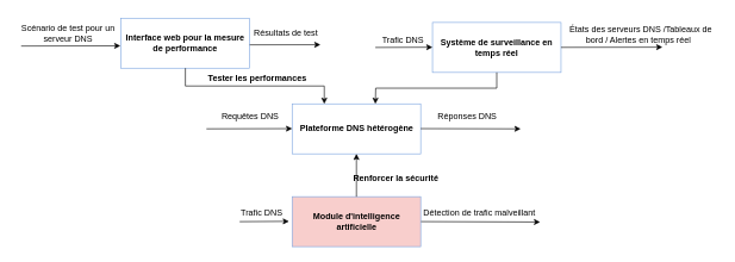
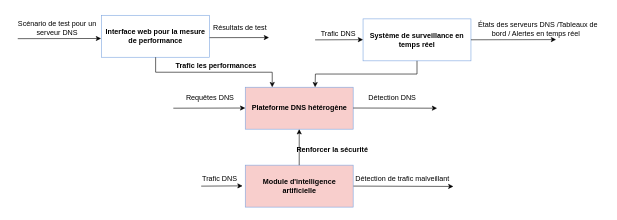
  <mxCell id="0" />
  <mxCell id="1" parent="0" />
- <mxCell id="2" value="&lt;b&gt;Plateforme DNS hétérogène&lt;/b&gt;" style="rounded=0;whiteSpace=wrap;html=1;strokeColor=#7EA6E0;" vertex="1" parent="1"><mxGeometry x="408.5" y="145" width="180" height="70" as="geometry" /></mxCell>
+ <mxCell id="2" value="&lt;b&gt;Plateforme DNS hétérogène&lt;/b&gt;" style="rounded=0;whiteSpace=wrap;html=1;strokeColor=#7EA6E0;fillColor=#f8cecc;" vertex="1" parent="1"><mxGeometry x="408.5" y="145" width="180" height="70" as="geometry" /></mxCell>
  <mxCell id="3" value="&lt;b&gt;Interface web pour la mesure de performance&lt;/b&gt;" style="rounded=0;whiteSpace=wrap;html=1;fillColor=#FFFFFF;strokeColor=#7EA6E0;" vertex="1" parent="1"><mxGeometry x="169" y="25" width="180" height="70" as="geometry" /></mxCell>
  <mxCell id="4" value="&lt;b&gt;Système de surveillance en temps réel&lt;/b&gt;" style="rounded=0;whiteSpace=wrap;html=1;strokeColor=#7EA6E0;" vertex="1" parent="1"><mxGeometry x="605" y="31" width="180" height="70" as="geometry" /></mxCell>
  <mxCell id="5" value="&lt;b&gt;Module d'intelligence artificielle&lt;/b&gt;" style="rounded=0;whiteSpace=wrap;html=1;strokeColor=#7EA6E0;fillColor=#f8cecc;" vertex="1" parent="1"><mxGeometry x="408.5" y="275" width="180" height="70" as="geometry" /></mxCell>
  <mxCell id="6" value="" style="endArrow=classic;html=1;rounded=0;" edge="1" parent="1"><mxGeometry width="50" height="50" relative="1" as="geometry"><mxPoint x="288.5" y="180" as="sourcePoint" /><mxPoint x="408.5" y="179.7" as="targetPoint" /></mxGeometry></mxCell>
  <mxCell id="7" value="" style="endArrow=classic;html=1;rounded=0;" edge="1" parent="1"><mxGeometry width="50" height="50" relative="1" as="geometry"><mxPoint x="588.5" y="179.7" as="sourcePoint" /><mxPoint x="728.5" y="180" as="targetPoint" /></mxGeometry></mxCell>
  <mxCell id="8" value="Requêtes DNS" style="text;html=1;align=center;verticalAlign=middle;whiteSpace=wrap;rounded=0;" vertex="1" parent="1"><mxGeometry x="285" y="148" width="130" height="30" as="geometry" /></mxCell>
- <mxCell id="9" value="Réponses DNS" style="text;html=1;align=center;verticalAlign=middle;whiteSpace=wrap;rounded=0;" vertex="1" parent="1"><mxGeometry x="588.5" y="148" width="130" height="30" as="geometry" /></mxCell>
+ <mxCell id="9" value="Détection DNS" style="text;html=1;align=center;verticalAlign=middle;whiteSpace=wrap;rounded=0;" vertex="1" parent="1"><mxGeometry x="588.5" y="148" width="130" height="30" as="geometry" /></mxCell>
  <mxCell id="10" value="" style="endArrow=classic;html=1;rounded=0;" edge="1" parent="1"><mxGeometry width="50" height="50" relative="1" as="geometry"><mxPoint x="29" y="64" as="sourcePoint" /><mxPoint x="168" y="63.7" as="targetPoint" /></mxGeometry></mxCell>
  <mxCell id="11" value="Scénario de test pour un serveur DNS" style="text;html=1;align=center;verticalAlign=middle;whiteSpace=wrap;rounded=0;" vertex="1" parent="1"><mxGeometry x="20" y="31" width="150" height="30" as="geometry" /></mxCell>
  <mxCell id="12" value="Résultats de test" style="text;html=1;align=center;verticalAlign=middle;whiteSpace=wrap;rounded=0;" vertex="1" parent="1"><mxGeometry x="330" y="31" width="140" height="30" as="geometry" /></mxCell>
  <mxCell id="13" value="" style="endArrow=classic;html=1;rounded=0;entryX=0.844;entryY=1.039;entryDx=0;entryDy=0;entryPerimeter=0;" edge="1" parent="1" target="12"><mxGeometry width="50" height="50" relative="1" as="geometry"><mxPoint x="349" y="62.3" as="sourcePoint" /><mxPoint x="453" y="65" as="targetPoint" /></mxGeometry></mxCell>
  <mxCell id="14" value="Trafic DNS" style="text;html=1;align=center;verticalAlign=middle;whiteSpace=wrap;rounded=0;" vertex="1" parent="1"><mxGeometry x="489" y="41" width="150" height="30" as="geometry" /></mxCell>
  <mxCell id="15" value="" style="endArrow=classic;html=1;rounded=0;" edge="1" parent="1"><mxGeometry width="50" height="50" relative="1" as="geometry"><mxPoint x="525" y="66" as="sourcePoint" /><mxPoint x="605" y="65.66" as="targetPoint" /></mxGeometry></mxCell>
  <mxCell id="16" value="" style="endArrow=classic;html=1;rounded=0;entryX=1;entryY=1;entryDx=0;entryDy=0;" edge="1" parent="1"><mxGeometry width="50" height="50" relative="1" as="geometry"><mxPoint x="785" y="65.88" as="sourcePoint" /><mxPoint x="927" y="65.58" as="targetPoint" /></mxGeometry></mxCell>
  <mxCell id="17" value="&lt;a style=&quot;-webkit-tap-highlight-color: rgba(0, 0, 0, 0.1); outline: 0px; text-align: left; background-color: rgb(255, 255, 255);&quot; data-ved=&quot;2ahUKEwj3qNKN7tuHAxVE0gIHHU0WC2MQFnoECAMQAw&quot; href=&quot;https://fr.wikipedia.org/wiki/%C3%89#:~:text=Avec%20la%20disposition%20de%20clavier%20fran%C3%A7ais%2C%20sous%20Windows%20%3A,la%20touche%20Alt%20est%20rel%C3%A2ch%C3%A9e.&quot;&gt;&lt;h3 style=&quot;font-weight: 400; margin: 18px 0px 0px; padding: 5px 0px 0px; line-height: 1.3; display: inline-block;&quot; class=&quot;LC20lb MBeuO DKV0Md&quot;&gt;&lt;font color=&quot;#000000&quot; style=&quot;font-size: 12px;&quot; face=&quot;Helvetica&quot;&gt;É&lt;/font&gt;&lt;/h3&gt;&lt;/a&gt;tats des serveurs DNS /Tableaux de bord / Alertes&amp;nbsp;&lt;span style=&quot;background-color: initial;&quot;&gt;en temps réel&amp;nbsp;&amp;nbsp;&lt;/span&gt;" style="text;html=1;align=center;verticalAlign=middle;whiteSpace=wrap;rounded=0;" vertex="1" parent="1"><mxGeometry x="787" y="20" width="220" height="30" as="geometry" /></mxCell>
  <mxCell id="18" value="" style="endArrow=classic;html=1;rounded=0;" edge="1" parent="1"><mxGeometry width="50" height="50" relative="1" as="geometry"><mxPoint x="335" y="310" as="sourcePoint" /><mxPoint x="404" y="309.58" as="targetPoint" /></mxGeometry></mxCell>
  <mxCell id="19" value="Trafic DNS" style="text;html=1;align=center;verticalAlign=middle;whiteSpace=wrap;rounded=0;" vertex="1" parent="1"><mxGeometry x="291" y="283" width="150" height="30" as="geometry" /></mxCell>
  <mxCell id="20" value="Détection de trafic malveillant" style="text;html=1;align=center;verticalAlign=middle;whiteSpace=wrap;rounded=0;" vertex="1" parent="1"><mxGeometry x="537" y="283" width="268" height="30" as="geometry" /></mxCell>
  <mxCell id="21" value="" style="endArrow=classic;html=1;rounded=0;entryX=0.816;entryY=0.917;entryDx=0;entryDy=0;entryPerimeter=0;" edge="1" parent="1" target="20"><mxGeometry width="50" height="50" relative="1" as="geometry"><mxPoint x="589" y="309.93" as="sourcePoint" /><mxPoint x="731" y="309.63" as="targetPoint" /></mxGeometry></mxCell>
  <mxCell id="22" value="" style="endArrow=classic;html=1;rounded=0;exitX=0.5;exitY=1;exitDx=0;exitDy=0;entryX=0.25;entryY=0;entryDx=0;entryDy=0;edgeStyle=orthogonalEdgeStyle;" edge="1" parent="1" source="3" target="2"><mxGeometry width="50" height="50" relative="1" as="geometry"><mxPoint x="245.2" y="152.2" as="sourcePoint" /><mxPoint x="245" y="95" as="targetPoint" /></mxGeometry></mxCell>
  <mxCell id="23" value="" style="endArrow=classic;html=1;rounded=0;exitX=0.5;exitY=1;exitDx=0;exitDy=0;edgeStyle=orthogonalEdgeStyle;" edge="1" parent="1" source="4"><mxGeometry width="50" height="50" relative="1" as="geometry"><mxPoint x="685" y="38" as="sourcePoint" /><mxPoint x="525" y="145" as="targetPoint" /></mxGeometry></mxCell>
  <mxCell id="24" value="" style="endArrow=classic;html=1;rounded=0;entryX=0.5;entryY=1;entryDx=0;entryDy=0;exitX=0.5;exitY=0;exitDx=0;exitDy=0;" edge="1" parent="1" source="5" target="2"><mxGeometry width="50" height="50" relative="1" as="geometry"><mxPoint x="499" y="275" as="sourcePoint" /><mxPoint x="501.5" y="215" as="targetPoint" /></mxGeometry></mxCell>
  <mxCell id="25" value="&lt;b&gt;Renforcer la sécurité&lt;/b&gt;" style="text;html=1;align=center;verticalAlign=middle;whiteSpace=wrap;rounded=0;" vertex="1" parent="1"><mxGeometry x="446" y="235" width="216" height="30" as="geometry" /></mxCell>
- <mxCell id="26" value="&lt;b&gt;Tester les performances&lt;/b&gt;" style="text;html=1;align=center;verticalAlign=middle;whiteSpace=wrap;rounded=0;" vertex="1" parent="1"><mxGeometry x="275" y="95" width="170" height="30" as="geometry" /></mxCell>
+ <mxCell id="26" value="&lt;b&gt;Trafic les performances&lt;/b&gt;" style="text;html=1;align=center;verticalAlign=middle;whiteSpace=wrap;rounded=0;" vertex="1" parent="1"><mxGeometry x="275" y="95" width="170" height="30" as="geometry" /></mxCell>
